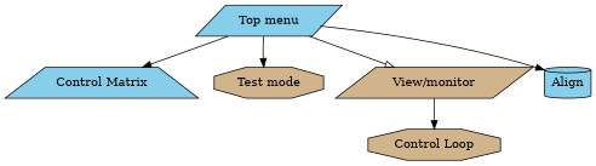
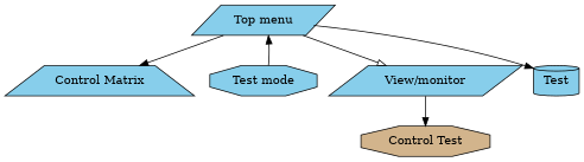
  digraph {
    fontname="DejaVu Serif"
    node [color=black fillcolor=skyblue fontcolor=black fontname="DejaVu Serif" shape=parallelogram style=filled]
    edge [arrowhead=normal fontname="DejaVu Serif"]
    "Control Matrix" [shape=trapezium]
    "Top menu"
-   "Test mode" [fillcolor=tan shape=octagon]
-   "View/monitor" [fillcolor=tan]
-   Align [shape=cylinder]
-   "Control Loop" [fillcolor=tan shape=octagon]
+   "Test mode" [shape=octagon]
+   "View/monitor"
+   Align [shape=cylinder label=Test]
+   "Control Loop" [fillcolor=tan shape=octagon label="Control Test"]
    "Top menu" -> "Control Matrix"
-   "Top menu" -> "Test mode"
+   "Test mode" -> "Top menu"
    "Top menu" -> "View/monitor" [arrowhead=onormal]
    "Top menu" -> Align
    "View/monitor" -> "Control Loop"
  }
